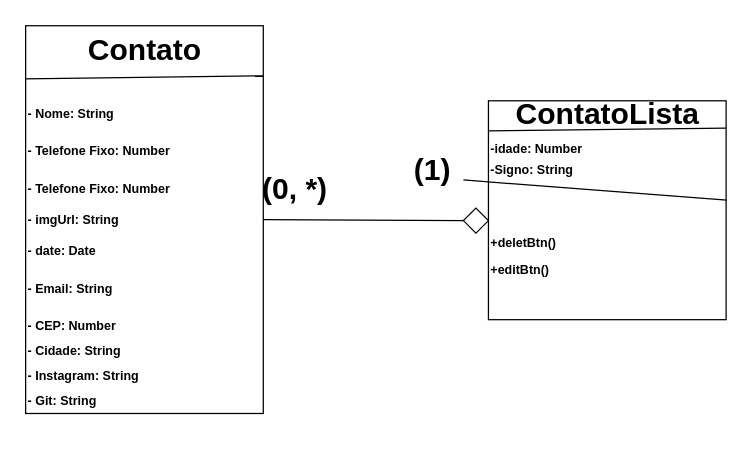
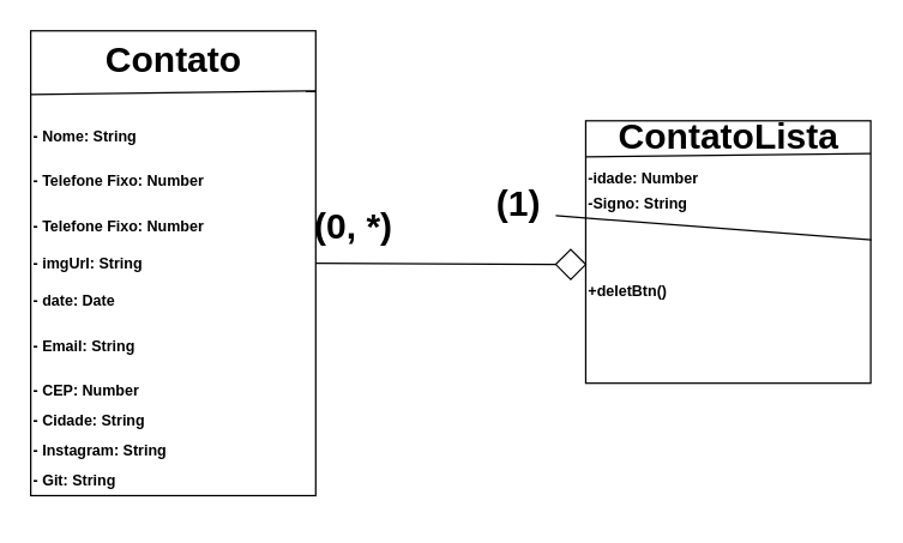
  <mxCell id="0" />
  <mxCell id="1" parent="0" />
  <mxCell id="2" value="" style="group" vertex="1" connectable="0" parent="1"><mxGeometry width="560" height="320" as="geometry" x="20" y="20" /></mxCell>
  <mxCell id="3" value="" style="endArrow=none;html=1;fontSize=10;exitX=1;exitY=0.5;exitDx=0;exitDy=0;entryX=0;entryY=0.5;entryDx=0;entryDy=0;startArrow=none;" edge="1" parent="2" source="27"><mxGeometry width="50" height="50" relative="1" as="geometry"><mxPoint x="300" y="210" as="sourcePoint" /><mxPoint x="370" y="155.781" as="targetPoint" /></mxGeometry></mxCell>
  <mxCell id="4" value="" style="group" vertex="1" connectable="0" parent="2"><mxGeometry width="190" height="320" as="geometry" /></mxCell>
  <mxCell id="5" value="" style="whiteSpace=wrap;html=1;" vertex="1" parent="4"><mxGeometry width="190" height="310" as="geometry" /></mxCell>
  <mxCell id="6" value="" style="endArrow=none;html=1;exitX=-0.002;exitY=0.137;exitDx=0;exitDy=0;exitPerimeter=0;" edge="1" parent="4" source="5"><mxGeometry width="50" height="50" relative="1" as="geometry"><mxPoint x="170" y="50" as="sourcePoint" /><mxPoint x="190" y="40" as="targetPoint" /></mxGeometry></mxCell>
  <mxCell id="7" value="Contato" style="text;strokeColor=none;fillColor=none;html=1;fontSize=24;fontStyle=1;verticalAlign=middle;align=center;" vertex="1" parent="4"><mxGeometry x="45" width="100" height="40" as="geometry" /></mxCell>
  <mxCell id="8" value="- Nome: String" style="text;strokeColor=none;fillColor=none;html=1;fontSize=10;fontStyle=1;verticalAlign=middle;align=left;" vertex="1" parent="4"><mxGeometry y="50" width="80" height="40" as="geometry" /></mxCell>
  <mxCell id="9" value="- Telefone Fixo: Number" style="text;strokeColor=none;fillColor=none;html=1;fontSize=10;fontStyle=1;verticalAlign=middle;align=left;" vertex="1" parent="4"><mxGeometry y="80" width="80" height="40" as="geometry" /></mxCell>
  <mxCell id="10" value="- Telefone Fixo: Number" style="text;strokeColor=none;fillColor=none;html=1;fontSize=10;fontStyle=1;verticalAlign=middle;align=left;" vertex="1" parent="4"><mxGeometry y="110" width="80" height="40" as="geometry" /></mxCell>
  <mxCell id="11" value="- imgUrl: String&lt;br&gt;" style="text;strokeColor=none;fillColor=none;html=1;fontSize=10;fontStyle=1;verticalAlign=middle;align=left;" vertex="1" parent="4"><mxGeometry y="135" width="80" height="40" as="geometry" /></mxCell>
  <mxCell id="12" value="- date: Date" style="text;strokeColor=none;fillColor=none;html=1;fontSize=10;fontStyle=1;verticalAlign=middle;align=left;" vertex="1" parent="4"><mxGeometry y="160" width="80" height="40" as="geometry" /></mxCell>
  <mxCell id="13" value="- Email: String" style="text;strokeColor=none;fillColor=none;html=1;fontSize=10;fontStyle=1;verticalAlign=middle;align=left;" vertex="1" parent="4"><mxGeometry y="190" width="80" height="40" as="geometry" /></mxCell>
  <mxCell id="14" value="- CEP: Number" style="text;strokeColor=none;fillColor=none;html=1;fontSize=10;fontStyle=1;verticalAlign=middle;align=left;" vertex="1" parent="4"><mxGeometry y="220" width="80" height="40" as="geometry" /></mxCell>
  <mxCell id="15" value="- Cidade: String" style="text;strokeColor=none;fillColor=none;html=1;fontSize=10;fontStyle=1;verticalAlign=middle;align=left;" vertex="1" parent="4"><mxGeometry y="240" width="80" height="40" as="geometry" /></mxCell>
  <mxCell id="16" value="- Instagram: String" style="text;strokeColor=none;fillColor=none;html=1;fontSize=10;fontStyle=1;verticalAlign=middle;align=left;" vertex="1" parent="4"><mxGeometry y="260" width="80" height="40" as="geometry" /></mxCell>
  <mxCell id="17" value="- Git: String" style="text;strokeColor=none;fillColor=none;html=1;fontSize=10;fontStyle=1;verticalAlign=middle;align=left;" vertex="1" parent="4"><mxGeometry y="280" width="80" height="40" as="geometry" /></mxCell>
  <mxCell id="18" value="" style="group" vertex="1" connectable="0" parent="2"><mxGeometry x="370" y="60" width="190" height="175" as="geometry" /></mxCell>
  <mxCell id="19" value="" style="whiteSpace=wrap;html=1;" vertex="1" parent="18"><mxGeometry width="190" height="175.0" as="geometry" /></mxCell>
  <mxCell id="20" value="" style="endArrow=none;html=1;exitX=-0.002;exitY=0.137;exitDx=0;exitDy=0;exitPerimeter=0;" edge="1" parent="18" source="19"><mxGeometry width="50" height="50" relative="1" as="geometry"><mxPoint x="170" y="27.344" as="sourcePoint" /><mxPoint x="190" y="21.875" as="targetPoint" /></mxGeometry></mxCell>
  <mxCell id="21" value="ContatoLista" style="text;strokeColor=none;fillColor=none;html=1;fontSize=24;fontStyle=1;verticalAlign=middle;align=center;" vertex="1" parent="18"><mxGeometry x="45" width="100" height="21.875" as="geometry" /></mxCell>
  <mxCell id="22" value="-idade: Number" style="text;strokeColor=none;fillColor=none;html=1;fontSize=10;fontStyle=1;verticalAlign=middle;align=left;" vertex="1" parent="18"><mxGeometry y="27.344" width="80" height="21.875" as="geometry" /></mxCell>
  <mxCell id="23" value="-Signo: String" style="text;strokeColor=none;fillColor=none;html=1;fontSize=10;fontStyle=1;verticalAlign=middle;align=left;" vertex="1" parent="18"><mxGeometry y="43.75" width="80" height="21.875" as="geometry" /></mxCell>
  <mxCell id="24" value="+deletBtn()" style="text;strokeColor=none;fillColor=none;html=1;fontSize=10;fontStyle=1;verticalAlign=middle;align=left;" vertex="1" parent="18"><mxGeometry y="101.88" width="80" height="21.875" as="geometry" /></mxCell>
- <mxCell id="25" value="+editBtn()" style="text;strokeColor=none;fillColor=none;html=1;fontSize=10;fontStyle=1;verticalAlign=middle;align=left;" vertex="1" parent="18"><mxGeometry y="123.76" width="80" height="21.875" as="geometry" /></mxCell>
  <mxCell id="26" value="" style="endArrow=none;html=1;fontSize=10;exitX=1;exitY=0.5;exitDx=0;exitDy=0;entryX=0;entryY=0.5;entryDx=0;entryDy=0;" edge="1" parent="2" source="5" target="27"><mxGeometry width="50" height="50" relative="1" as="geometry"><mxPoint x="190" y="155" as="sourcePoint" /><mxPoint x="370" y="155.781" as="targetPoint" /></mxGeometry></mxCell>
  <mxCell id="27" value="" style="rhombus;whiteSpace=wrap;html=1;fontSize=10;" vertex="1" parent="2"><mxGeometry x="350" y="145.78" width="20" height="20" as="geometry" /></mxCell>
  <mxCell id="28" value="(0, *)" style="text;strokeColor=none;fillColor=none;html=1;fontSize=24;fontStyle=1;verticalAlign=middle;align=center;" vertex="1" parent="2"><mxGeometry x="190" y="115.78" width="50" height="30" as="geometry" /></mxCell>
  <mxCell id="29" value="(1)" style="text;strokeColor=none;fillColor=none;html=1;fontSize=24;fontStyle=1;verticalAlign=middle;align=center;" vertex="1" parent="2"><mxGeometry x="300" y="100.78" width="50" height="30" as="geometry" /></mxCell>
  <mxCell id="30" value="" style="endArrow=none;html=1;fontSize=10;exitX=1;exitY=0.75;exitDx=0;exitDy=0;entryX=1.003;entryY=0.454;entryDx=0;entryDy=0;entryPerimeter=0;" edge="1" parent="2" source="29" target="19"><mxGeometry width="50" height="50" relative="1" as="geometry"><mxPoint x="400" y="210" as="sourcePoint" /><mxPoint x="450" y="160" as="targetPoint" /></mxGeometry></mxCell>
